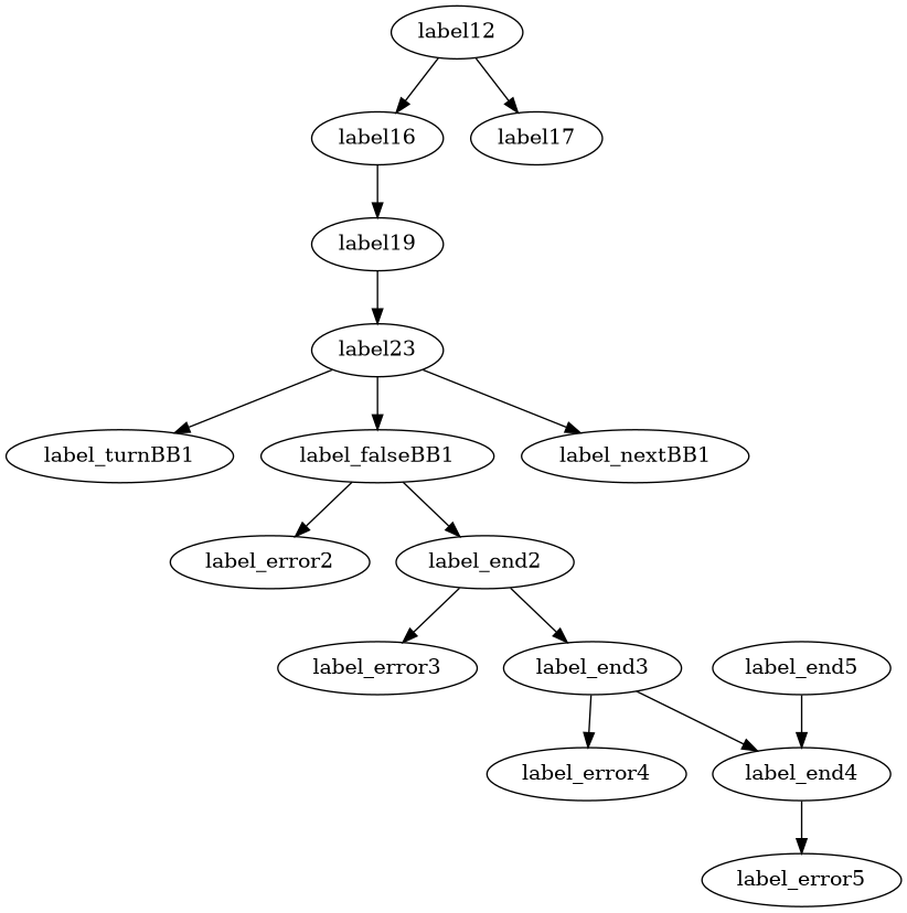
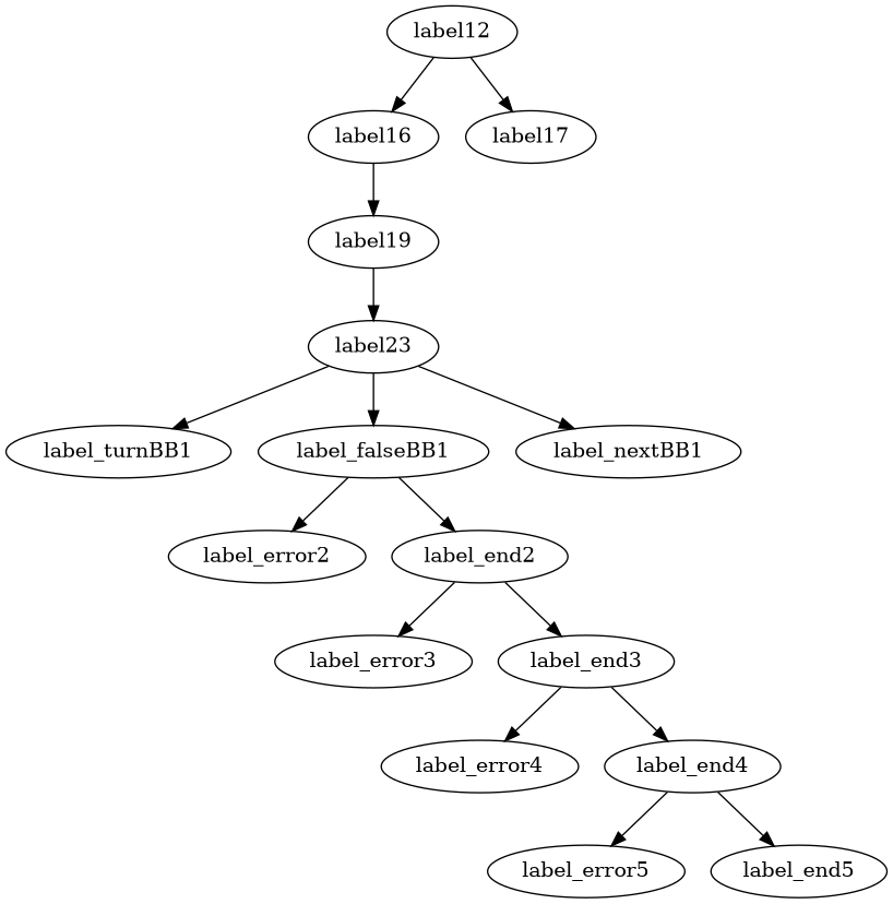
  digraph {
    label12
    label16
    label17
    label19
    label23
    label_turnBB1
    label_falseBB1
    label_nextBB1
    label_error2
    label_end2
    label_error3
    label_end3
    label_error4
    label_end4
    label_error5
    label_end5
    label12 -> label16
    label12 -> label17
    label16 -> label19
    label19 -> label23
    label23 -> label_turnBB1
    label23 -> label_falseBB1
    label23 -> label_nextBB1
    label_falseBB1 -> label_error2
    label_falseBB1 -> label_end2
    label_end2 -> label_error3
    label_end2 -> label_end3
    label_end3 -> label_error4
    label_end3 -> label_end4
    label_end4 -> label_error5
-   label_end5 -> label_end4
+   label_end4 -> label_end5
  }
